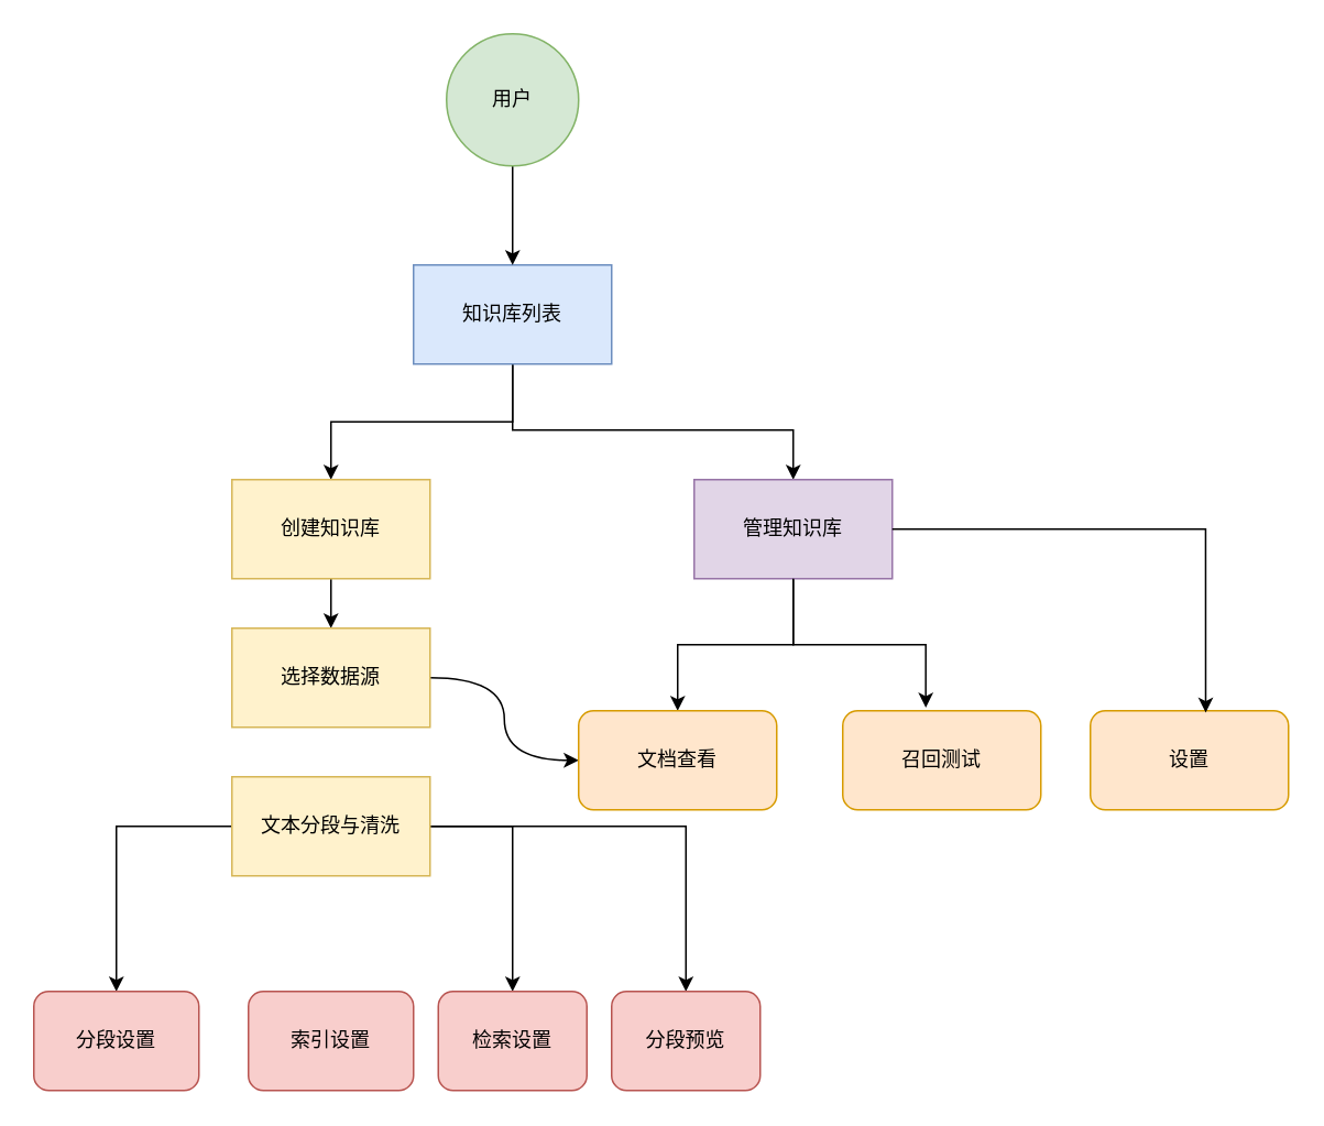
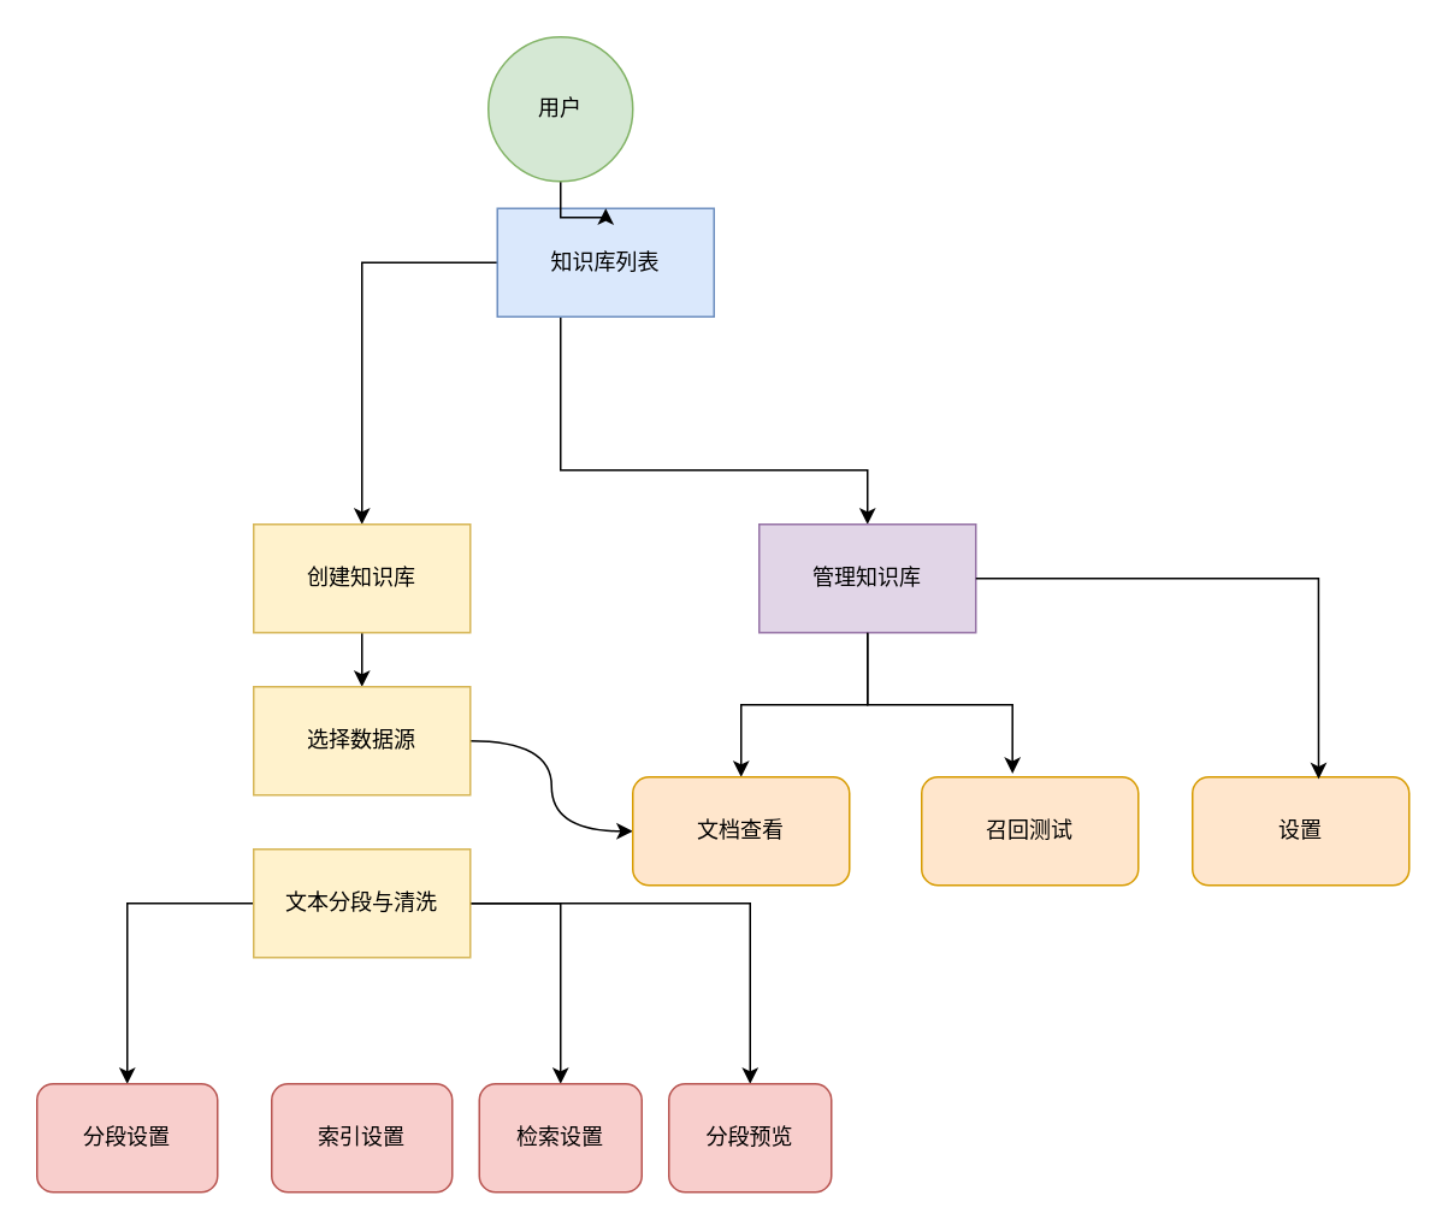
  <mxCell id="0" />
  <mxCell id="1" parent="0" />
  <mxCell id="2" style="edgeStyle=orthogonalEdgeStyle;rounded=0;orthogonalLoop=1;jettySize=auto;html=1;entryX=0.5;entryY=0;entryDx=0;entryDy=0;" edge="1" parent="1" source="4" target="6"><mxGeometry relative="1" as="geometry" /></mxCell>
  <mxCell id="3" style="edgeStyle=orthogonalEdgeStyle;rounded=0;orthogonalLoop=1;jettySize=auto;html=1;" edge="1" parent="1" source="4" target="8"><mxGeometry relative="1" as="geometry"><Array as="points"><mxPoint x="310" y="260" /><mxPoint x="480" y="260" /></Array></mxGeometry></mxCell>
- <mxCell id="4" value="知识库列表" style="rounded=0;whiteSpace=wrap;html=1;fillColor=#dae8fc;strokeColor=#6c8ebf;" vertex="1" parent="1"><mxGeometry x="250" y="160" width="120" height="60" as="geometry" /></mxCell>
+ <mxCell id="4" value="知识库列表" style="rounded=0;whiteSpace=wrap;html=1;fillColor=#dae8fc;strokeColor=#6c8ebf;" vertex="1" parent="1"><mxGeometry x="275" y="115" width="120" height="60" as="geometry" /></mxCell>
  <mxCell id="5" value="" style="rounded=0;orthogonalLoop=1;jettySize=auto;html=1;" edge="1" parent="1" source="6" target="10"><mxGeometry relative="1" as="geometry" /></mxCell>
  <mxCell id="6" value="创建知识库" style="rounded=0;whiteSpace=wrap;html=1;fillColor=#fff2cc;strokeColor=#d6b656;" vertex="1" parent="1"><mxGeometry x="140" y="290" width="120" height="60" as="geometry" /></mxCell>
  <mxCell id="7" value="" style="edgeStyle=orthogonalEdgeStyle;rounded=0;orthogonalLoop=1;jettySize=auto;html=1;" edge="1" parent="1" source="8" target="18"><mxGeometry relative="1" as="geometry" /></mxCell>
  <mxCell id="8" value="管理知识库" style="rounded=0;whiteSpace=wrap;html=1;fillColor=#e1d5e7;strokeColor=#9673a6;" vertex="1" parent="1"><mxGeometry x="420" y="290" width="120" height="60" as="geometry" /></mxCell>
  <mxCell id="9" value="" style="edgeStyle=orthogonalEdgeStyle;rounded=0;orthogonalLoop=1;jettySize=auto;html=1;curved=1;" edge="1" parent="1" source="10" target="18"><mxGeometry relative="1" as="geometry" /></mxCell>
  <mxCell id="10" value="选择数据源" style="rounded=0;whiteSpace=wrap;html=1;fillColor=#fff2cc;strokeColor=#d6b656;" vertex="1" parent="1"><mxGeometry x="140" y="380" width="120" height="60" as="geometry" /></mxCell>
  <mxCell id="11" style="edgeStyle=orthogonalEdgeStyle;rounded=0;orthogonalLoop=1;jettySize=auto;html=1;entryX=0.5;entryY=0;entryDx=0;entryDy=0;" edge="1" parent="1" source="14" target="17"><mxGeometry relative="1" as="geometry" /></mxCell>
  <mxCell id="12" style="edgeStyle=orthogonalEdgeStyle;rounded=0;orthogonalLoop=1;jettySize=auto;html=1;" edge="1" parent="1" source="14" target="15"><mxGeometry relative="1" as="geometry" /></mxCell>
  <mxCell id="13" style="edgeStyle=orthogonalEdgeStyle;rounded=0;orthogonalLoop=1;jettySize=auto;html=1;entryX=0.5;entryY=0;entryDx=0;entryDy=0;" edge="1" parent="1" source="14" target="25"><mxGeometry relative="1" as="geometry" /></mxCell>
  <mxCell id="14" value="文本分段与清洗" style="rounded=0;whiteSpace=wrap;html=1;fillColor=#fff2cc;strokeColor=#d6b656;" vertex="1" parent="1"><mxGeometry x="140" y="470" width="120" height="60" as="geometry" /></mxCell>
  <mxCell id="15" value="分段设置" style="rounded=1;whiteSpace=wrap;html=1;glass=0;shadow=0;fillColor=#f8cecc;strokeColor=#b85450;" vertex="1" parent="1"><mxGeometry x="20" y="600" width="100" height="60" as="geometry" /></mxCell>
  <mxCell id="16" value="索引设置" style="rounded=1;whiteSpace=wrap;html=1;fillColor=#f8cecc;strokeColor=#b85450;" vertex="1" parent="1"><mxGeometry x="150" y="600" width="100" height="60" as="geometry" /></mxCell>
  <mxCell id="17" value="检索设置" style="rounded=1;whiteSpace=wrap;html=1;fillColor=#f8cecc;strokeColor=#b85450;" vertex="1" parent="1"><mxGeometry x="265" y="600" width="90" height="60" as="geometry" /></mxCell>
  <mxCell id="18" value="文档查看" style="rounded=1;whiteSpace=wrap;html=1;fillColor=#ffe6cc;strokeColor=#d79b00;" vertex="1" parent="1"><mxGeometry x="350" y="430" width="120" height="60" as="geometry" /></mxCell>
  <mxCell id="19" value="召回测试" style="rounded=1;whiteSpace=wrap;html=1;fillColor=#ffe6cc;strokeColor=#d79b00;" vertex="1" parent="1"><mxGeometry x="510" y="430" width="120" height="60" as="geometry" /></mxCell>
  <mxCell id="20" value="设置" style="rounded=1;whiteSpace=wrap;html=1;fillColor=#ffe6cc;strokeColor=#d79b00;" vertex="1" parent="1"><mxGeometry x="660" y="430" width="120" height="60" as="geometry" /></mxCell>
  <mxCell id="21" style="edgeStyle=orthogonalEdgeStyle;rounded=0;orthogonalLoop=1;jettySize=auto;html=1;entryX=0.419;entryY=-0.031;entryDx=0;entryDy=0;entryPerimeter=0;" edge="1" parent="1" source="8" target="19"><mxGeometry relative="1" as="geometry" /></mxCell>
  <mxCell id="22" style="edgeStyle=orthogonalEdgeStyle;rounded=0;orthogonalLoop=1;jettySize=auto;html=1;entryX=0.5;entryY=0;entryDx=0;entryDy=0;" edge="1" parent="1" source="23" target="4"><mxGeometry relative="1" as="geometry" /></mxCell>
  <mxCell id="23" value="用户" style="ellipse;whiteSpace=wrap;html=1;rounded=0;fillColor=#d5e8d4;strokeColor=#82b366;" vertex="1" parent="1"><mxGeometry x="270" y="20" width="80" height="80" as="geometry" /></mxCell>
  <mxCell id="24" style="edgeStyle=orthogonalEdgeStyle;rounded=0;orthogonalLoop=1;jettySize=auto;html=1;entryX=0.582;entryY=0.019;entryDx=0;entryDy=0;entryPerimeter=0;" edge="1" parent="1" source="8" target="20"><mxGeometry relative="1" as="geometry" /></mxCell>
  <mxCell id="25" value="分段预览" style="rounded=1;whiteSpace=wrap;html=1;fillColor=#f8cecc;strokeColor=#b85450;" vertex="1" parent="1"><mxGeometry x="370" y="600" width="90" height="60" as="geometry" /></mxCell>
